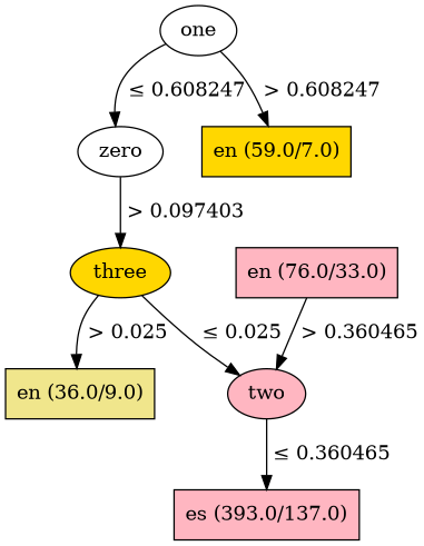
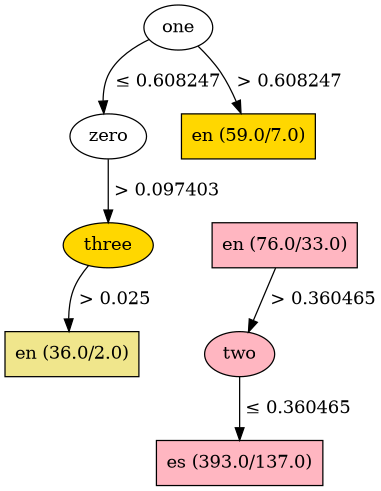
  digraph {
    node [fillcolor=lightpink style=filled]
    n1 [fillcolor=white label=one]
    n2 [fillcolor=white label=zero]
    n3 [fillcolor=gold label="en (59.0/7.0)" shape=box]
    n4 [fillcolor=gold label=three]
    n5 [label=two]
-   n6 [fillcolor=khaki label="en (36.0/9.0)" shape=box]
+   n6 [fillcolor=khaki label="en (36.0/2.0)" shape=box]
    n7 [label="es (393.0/137.0)" shape=box]
    n8 [label="en (76.0/33.0)" shape=box]
    n1 -> n2 [label=" ≤ 0.608247"]
    n1 -> n3 [label=" > 0.608247"]
    n2 -> n4 [label=" > 0.097403"]
-   n4 -> n5 [label=" ≤ 0.025"]
    n4 -> n6 [label=" > 0.025"]
    n5 -> n7 [label=" ≤ 0.360465"]
    n8 -> n5 [label=" > 0.360465"]
  }
